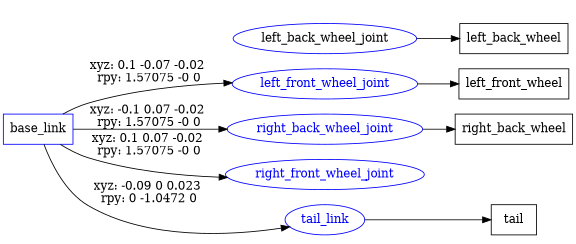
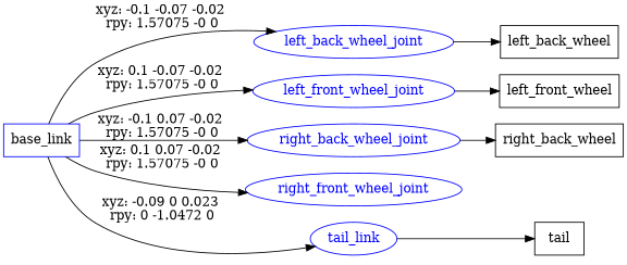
  digraph {
    rankdir=LR
    node [color=blue shape=box]
    n1 [label=base_link]
-   left_back_wheel_joint [fontcolor=black shape=ellipse]
+   left_back_wheel_joint [fontcolor=blue shape=ellipse]
    left_front_wheel_joint [fontcolor=blue shape=ellipse]
    right_back_wheel_joint [fontcolor=blue shape=ellipse]
    right_front_wheel_joint [fontcolor=blue shape=ellipse]
    n6 [fontcolor=blue label=tail_link shape=ellipse]
    n7 [label=left_back_wheel color=""]
    n8 [label=left_front_wheel color=""]
    n9 [label=right_back_wheel color=""]
    n10 [label=tail color=""]
+   n1 -> left_back_wheel_joint [label="xyz: -0.1 -0.07 -0.02 \nrpy: 1.57075 -0 0"]
    n1 -> left_front_wheel_joint [label="xyz: 0.1 -0.07 -0.02 \nrpy: 1.57075 -0 0"]
    n1 -> right_back_wheel_joint [label="xyz: -0.1 0.07 -0.02 \nrpy: 1.57075 -0 0"]
    n1 -> right_front_wheel_joint [label="xyz: 0.1 0.07 -0.02 \nrpy: 1.57075 -0 0"]
    n1 -> n6 [label="xyz: -0.09 0 0.023 \nrpy: 0 -1.0472 0"]
    left_back_wheel_joint -> n7
    left_front_wheel_joint -> n8
    right_back_wheel_joint -> n9
    n6 -> n10
  }
